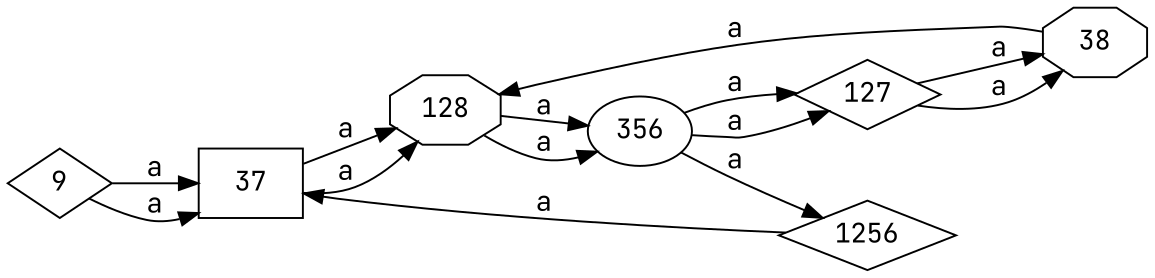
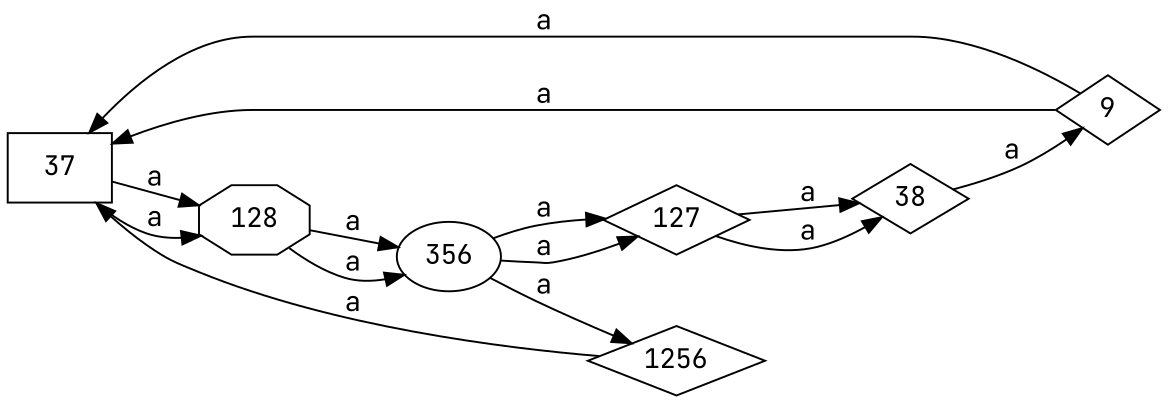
  digraph {
    fontname="JetBrains Mono"
    rankdir=LR
    node [fontname="JetBrains Mono" shape=diamond]
    edge [fontname="JetBrains Mono"]
    37 [shape=box]
    9
    128 [shape=octagon]
    356 [shape=ellipse]
    127
    1256
-   38 [shape=octagon]
+   38
    37 -> 128 [label=a]
    37 -> 128 [label=a]
    9 -> 37 [label=a]
    9 -> 37 [label=a]
    128 -> 356 [label=a]
    128 -> 356 [label=a]
    356 -> 127 [label=a]
    356 -> 127 [label=a]
    356 -> 1256 [label=a]
    127 -> 38 [label=a]
    127 -> 38 [label=a]
    1256 -> 37 [label=a]
-   38 -> 128 [label=a]
+   38 -> 9 [label=a]
  }
